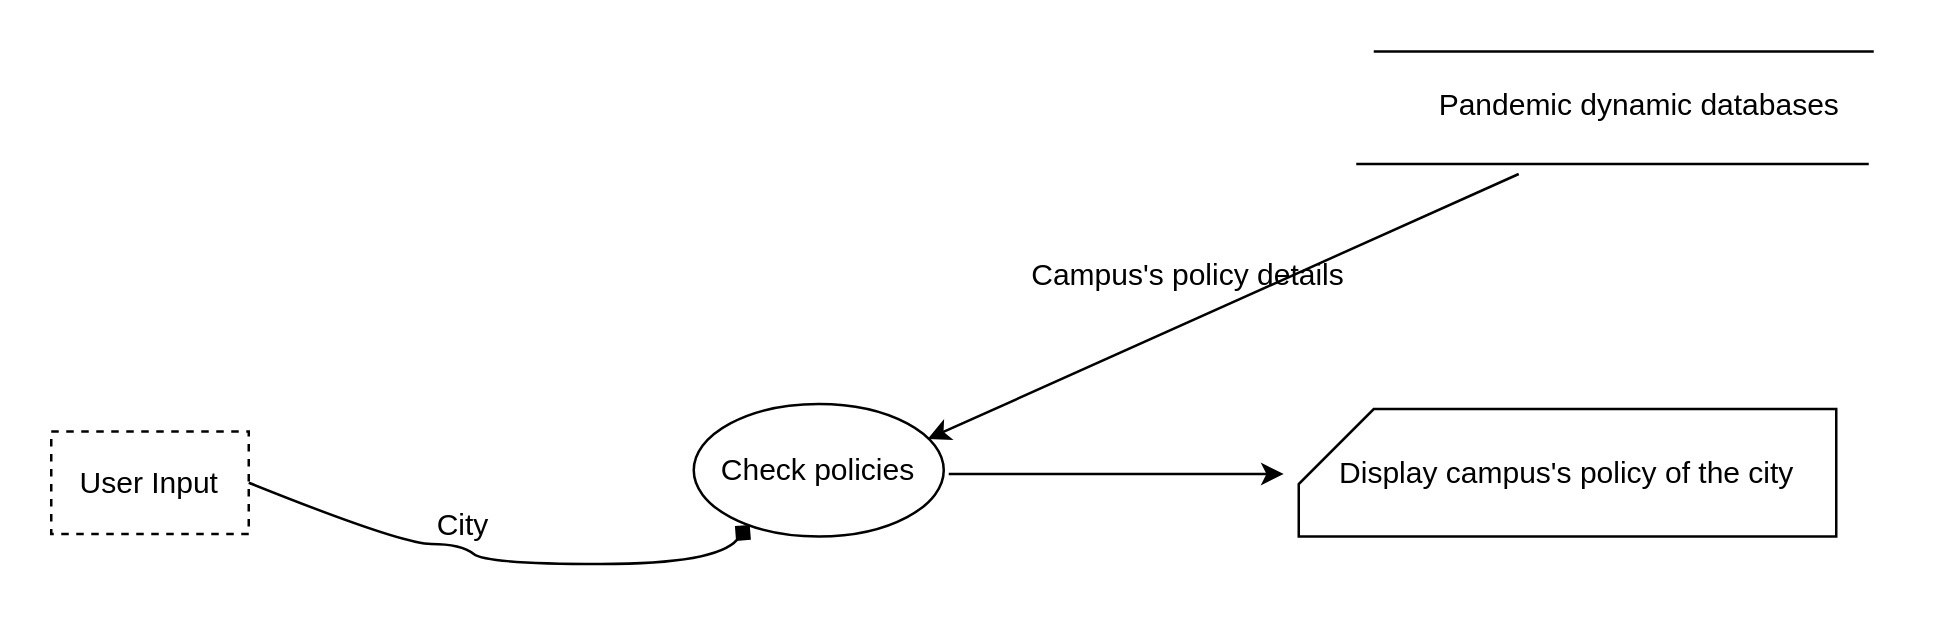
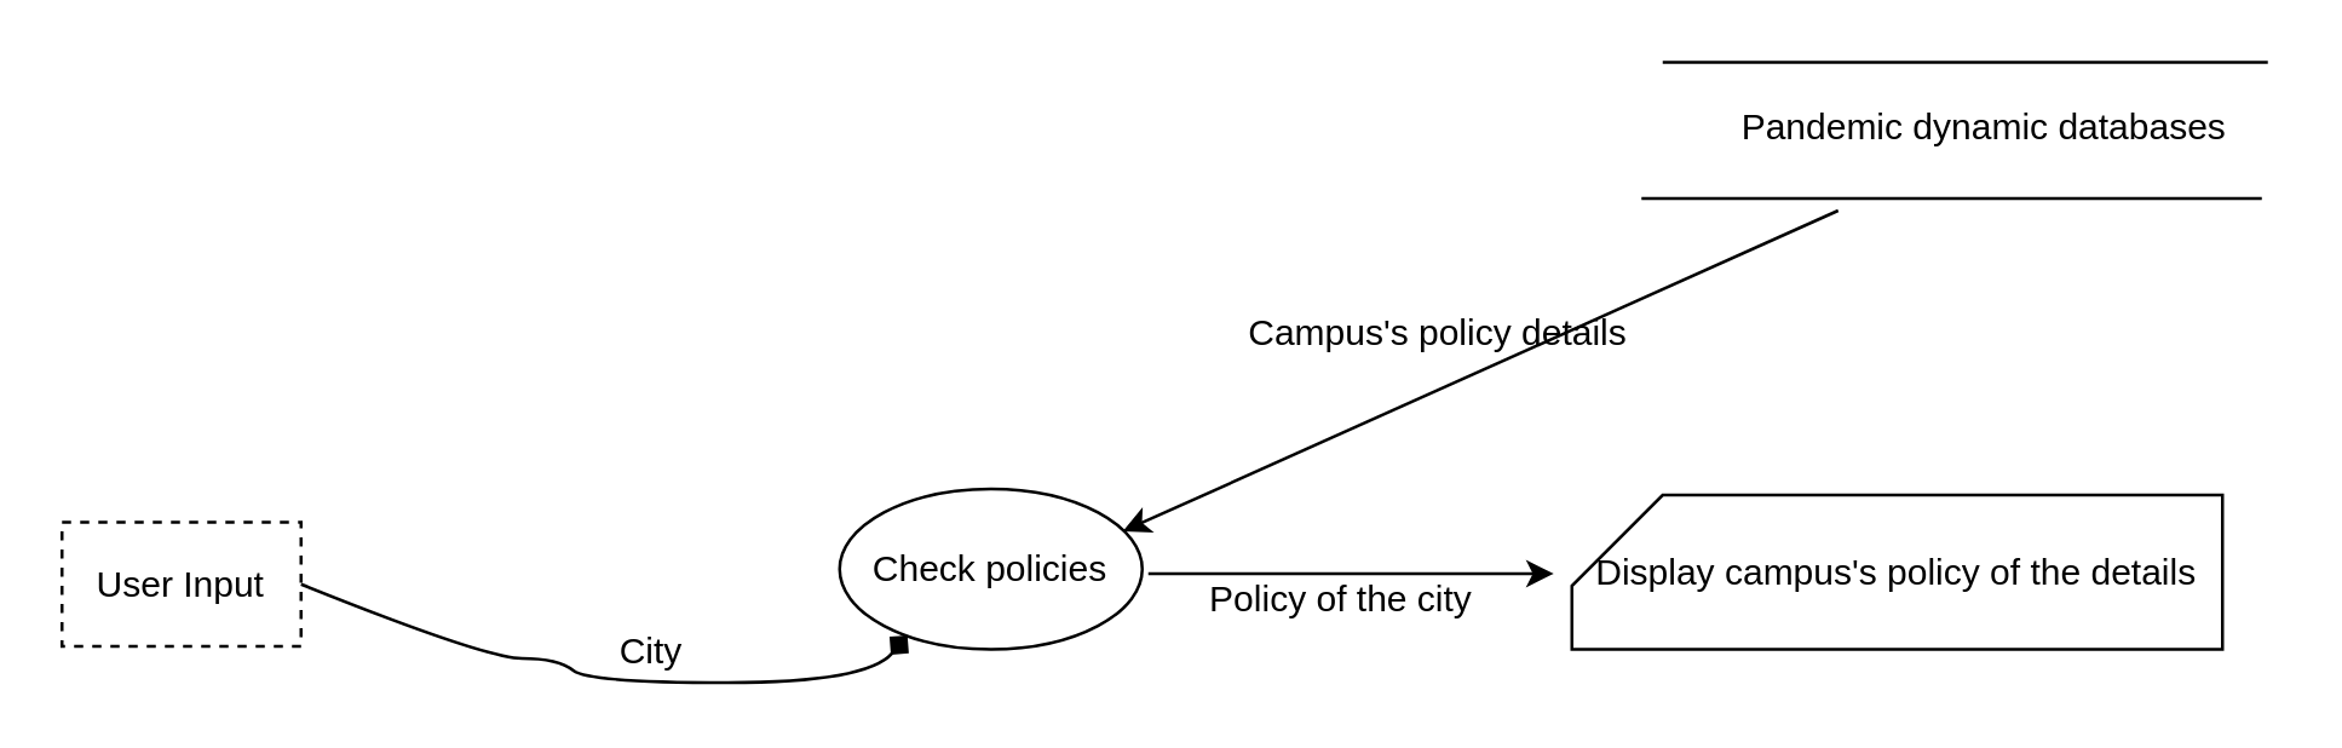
  <mxCell id="0" />
  <mxCell id="1" parent="0" />
  <mxCell id="2" value="User Input" style="rounded=0;whiteSpace=wrap;html=1;dashed=1;" vertex="1" parent="1"><mxGeometry x="20" y="172" width="79" height="41" as="geometry" /></mxCell>
  <mxCell id="3" value="Check policies" style="ellipse;whiteSpace=wrap;html=1;" vertex="1" parent="1"><mxGeometry x="277" y="161" width="100" height="53" as="geometry" /></mxCell>
  <mxCell id="4" value="" style="curved=1;endArrow=diamond;html=1;rounded=0;exitX=1;exitY=0.5;exitDx=0;exitDy=0;entryX=0.224;entryY=0.913;entryDx=0;entryDy=0;entryPerimeter=0;" edge="1" parent="1" source="2" target="3"><mxGeometry width="50" height="50" relative="1" as="geometry"><mxPoint x="350" y="225" as="sourcePoint" /><mxPoint x="400" y="175" as="targetPoint" /><Array as="points"><mxPoint x="160" y="217" /><mxPoint x="184" y="217" /><mxPoint x="194" y="225" /><mxPoint x="286" y="225" /></Array></mxGeometry></mxCell>
- <mxCell id="5" value="City" style="text;html=1;strokeColor=none;fillColor=none;align=center;verticalAlign=middle;whiteSpace=wrap;rounded=0;" vertex="1" parent="1"><mxGeometry x="155" y="195" width="60" height="30" as="geometry" /></mxCell>
+ <mxCell id="5" value="City" style="text;html=1;strokeColor=none;fillColor=none;align=center;verticalAlign=middle;whiteSpace=wrap;rounded=0;" vertex="1" parent="1"><mxGeometry x="185" y="200" width="60" height="30" as="geometry" /></mxCell>
  <mxCell id="6" value="" style="endArrow=none;html=1;rounded=0;startArrow=none;" edge="1" parent="1"><mxGeometry width="50" height="50" relative="1" as="geometry"><mxPoint x="549" y="20" as="sourcePoint" /><mxPoint x="749" y="20" as="targetPoint" /></mxGeometry></mxCell>
  <mxCell id="7" value="" style="endArrow=none;html=1;rounded=0;" edge="1" parent="1"><mxGeometry width="50" height="50" relative="1" as="geometry"><mxPoint x="542" y="65" as="sourcePoint" /><mxPoint x="747" y="65" as="targetPoint" /></mxGeometry></mxCell>
  <mxCell id="8" value="Pandemic dynamic databases" style="text;html=1;strokeColor=none;fillColor=none;align=center;verticalAlign=middle;whiteSpace=wrap;rounded=0;" vertex="1" parent="1"><mxGeometry x="559" y="28" width="193" height="28" as="geometry" /></mxCell>
  <mxCell id="9" value="" style="endArrow=classic;html=1;rounded=0;entryX=0.936;entryY=0.264;entryDx=0;entryDy=0;entryPerimeter=0;" edge="1" parent="1" target="3"><mxGeometry width="50" height="50" relative="1" as="geometry"><mxPoint x="607" y="69" as="sourcePoint" /><mxPoint x="397" y="161" as="targetPoint" /></mxGeometry></mxCell>
  <mxCell id="10" value="Campus's policy details" style="text;html=1;strokeColor=none;fillColor=none;align=center;verticalAlign=middle;whiteSpace=wrap;rounded=0;" vertex="1" parent="1"><mxGeometry x="380" y="95" width="190" height="30" as="geometry" /></mxCell>
  <mxCell id="11" value="" style="endArrow=classic;html=1;rounded=0;" edge="1" parent="1"><mxGeometry width="50" height="50" relative="1" as="geometry"><mxPoint x="379" y="189" as="sourcePoint" /><mxPoint x="513" y="189" as="targetPoint" /></mxGeometry></mxCell>
- <mxCell id="13" value="Display campus's policy of the city" style="shape=card;whiteSpace=wrap;html=1;direction=east;" vertex="1" parent="1"><mxGeometry x="519" y="163" width="215" height="51" as="geometry" /></mxCell>
+ <mxCell id="12" value="Policy of the city" style="text;html=1;strokeColor=none;fillColor=none;align=center;verticalAlign=middle;whiteSpace=wrap;rounded=0;" vertex="1" parent="1"><mxGeometry x="396" y="185" width="94" height="25" as="geometry" /></mxCell>
+ <mxCell id="13" value="Display campus's policy of the details" style="shape=card;whiteSpace=wrap;html=1;direction=east;" vertex="1" parent="1"><mxGeometry x="519" y="163" width="215" height="51" as="geometry" /></mxCell>
